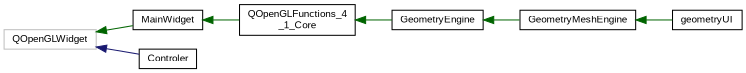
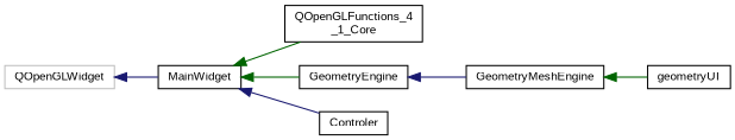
  digraph {
    fontname="Liberation Sans"
    rankdir=LR
    node [color=black fillcolor=white fontname="Liberation Sans" fontsize=10 shape=record style=filled]
    edge [color=darkgreen dir=back fontname="Liberation Sans" fontsize=10 labelfontname=Helvetica labelfontsize=10 style=solid]
    n1 [height=0.2 label="QOpenGLFunctions_4\l_1_Core" width=0.4]
    n2 [height=0.2 label=GeometryEngine width=0.4]
    n3 [height=0.2 label=GeometryMeshEngine width=0.4]
    n4 [height=0.2 label=MainWidget width=0.4]
    n5 [height=0.2 label=geometryUI width=0.4]
    n6 [color=grey75 height=0.2 label=QOpenGLWidget width=0.4]
    n7 [height=0.2 label=Controler width=0.4]
-   n1 -> n2
-   n2 -> n3
+   n4 -> n2
+   n2 -> n3 [color=midnightblue]
    n3 -> n5
    n4 -> n1
-   n6 -> n4
-   n6 -> n7 [color=midnightblue]
+   n6 -> n4 [color=midnightblue]
+   n4 -> n7 [color=midnightblue]
  }
